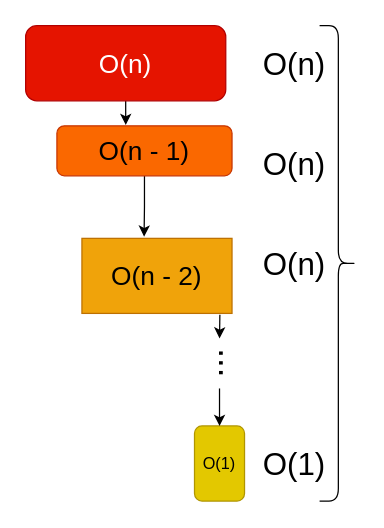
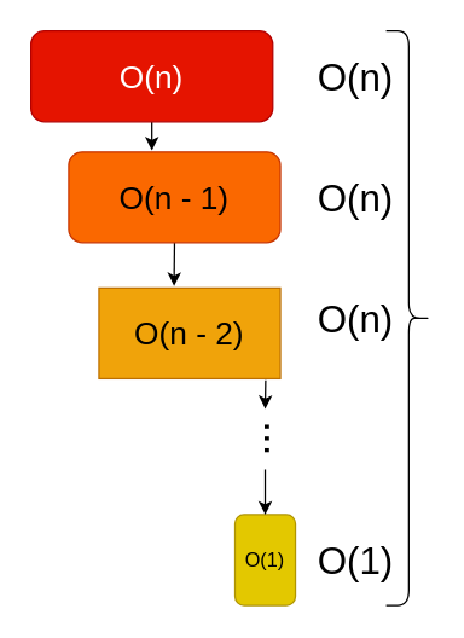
  <mxCell id="0" />
  <mxCell id="1" parent="0" />
  <mxCell id="2" style="edgeStyle=orthogonalEdgeStyle;rounded=0;orthogonalLoop=1;jettySize=auto;html=1;exitX=0.5;exitY=1;exitDx=0;exitDy=0;entryX=0.393;entryY=-0.017;entryDx=0;entryDy=0;entryPerimeter=0;" edge="1" parent="1" source="3" target="5"><mxGeometry relative="1" as="geometry" /></mxCell>
  <mxCell id="3" value="O(n)" style="rounded=1;whiteSpace=wrap;html=1;fontSize=21;fillColor=#e51400;strokeColor=#B20000;fontColor=#ffffff;" parent="1" vertex="1"><mxGeometry x="20" y="20" width="160" height="60" as="geometry" /></mxCell>
  <mxCell id="4" style="edgeStyle=orthogonalEdgeStyle;rounded=0;orthogonalLoop=1;jettySize=auto;html=1;exitX=0.5;exitY=1;exitDx=0;exitDy=0;entryX=0.414;entryY=-0.022;entryDx=0;entryDy=0;entryPerimeter=0;" edge="1" parent="1" source="5" target="14"><mxGeometry relative="1" as="geometry" /></mxCell>
- <mxCell id="5" value="O(n - 1)" style="rounded=1;whiteSpace=wrap;html=1;fontSize=21;fillColor=#fa6800;strokeColor=#C73500;fontColor=#000000;" parent="1" vertex="1"><mxGeometry x="45" y="100" width="140" height="40" as="geometry" /></mxCell>
+ <mxCell id="5" value="O(n - 1)" style="rounded=1;whiteSpace=wrap;html=1;fontSize=21;fillColor=#fa6800;strokeColor=#C73500;fontColor=#000000;" parent="1" vertex="1"><mxGeometry x="45" y="100" width="140" height="60" as="geometry" /></mxCell>
  <mxCell id="6" value="O(1)" style="rounded=1;whiteSpace=wrap;html=1;fontSize=13;fillColor=#e3c800;strokeColor=#B09500;fontColor=#000000;" parent="1" vertex="1"><mxGeometry x="155" y="340" width="40" height="60" as="geometry" /></mxCell>
  <mxCell id="7" value="&lt;font style=&quot;font-size: 25px&quot;&gt;O(n)&lt;/font&gt;" style="text;html=1;strokeColor=none;fillColor=none;align=center;verticalAlign=middle;whiteSpace=wrap;rounded=0;fontSize=13;" parent="1" vertex="1"><mxGeometry x="205" y="30" width="60" height="40" as="geometry" /></mxCell>
  <mxCell id="8" value="&lt;font style=&quot;font-size: 25px&quot;&gt;O(n)&lt;/font&gt;" style="text;html=1;strokeColor=none;fillColor=none;align=center;verticalAlign=middle;whiteSpace=wrap;rounded=0;fontSize=13;" parent="1" vertex="1"><mxGeometry x="205" y="110" width="60" height="40" as="geometry" /></mxCell>
  <mxCell id="9" value="&lt;font style=&quot;font-size: 25px&quot;&gt;O(n)&lt;/font&gt;" style="text;html=1;strokeColor=none;fillColor=none;align=center;verticalAlign=middle;whiteSpace=wrap;rounded=0;fontSize=13;" parent="1" vertex="1"><mxGeometry x="205" y="190" width="60" height="40" as="geometry" /></mxCell>
  <mxCell id="10" value="&lt;font style=&quot;font-size: 25px&quot;&gt;O(1)&lt;/font&gt;" style="text;html=1;strokeColor=none;fillColor=none;align=center;verticalAlign=middle;whiteSpace=wrap;rounded=0;fontSize=13;" parent="1" vertex="1"><mxGeometry x="205" y="350" width="60" height="40" as="geometry" /></mxCell>
  <mxCell id="11" value="" style="shape=curlyBracket;whiteSpace=wrap;html=1;rounded=1;flipH=1;fontSize=13;size=0.5;" parent="1" vertex="1"><mxGeometry x="255" y="20" width="30" height="380" as="geometry" /></mxCell>
  <mxCell id="12" style="edgeStyle=orthogonalEdgeStyle;rounded=0;orthogonalLoop=1;jettySize=auto;html=1;exitX=1;exitY=0.5;exitDx=0;exitDy=0;entryX=0.5;entryY=0;entryDx=0;entryDy=0;fontSize=13;" parent="1" source="13" target="6" edge="1"><mxGeometry relative="1" as="geometry" /></mxCell>
  <mxCell id="13" value="&lt;font style=&quot;font-size: 28px&quot;&gt;...&lt;/font&gt;" style="text;html=1;strokeColor=none;fillColor=none;align=center;verticalAlign=bottom;whiteSpace=wrap;rounded=0;fontSize=13;rotation=90;" parent="1" vertex="1"><mxGeometry x="155" y="280" width="40" height="20" as="geometry" /></mxCell>
  <mxCell id="14" value="O(n - 2)" style="whiteSpace=wrap;html=1;fontSize=21;fillColor=#f0a30a;strokeColor=#BD7000;fontColor=#000000;rounded=0;" vertex="1" parent="1"><mxGeometry x="65" y="190" width="120" height="60" as="geometry" /></mxCell>
  <mxCell id="15" style="edgeStyle=orthogonalEdgeStyle;rounded=0;orthogonalLoop=1;jettySize=auto;html=1;exitX=0.919;exitY=1.017;exitDx=0;exitDy=0;fontSize=13;exitPerimeter=0;" edge="1" parent="1" source="14"><mxGeometry relative="1" as="geometry"><mxPoint x="185" y="320" as="sourcePoint" /><mxPoint x="175" y="270" as="targetPoint" /></mxGeometry></mxCell>
